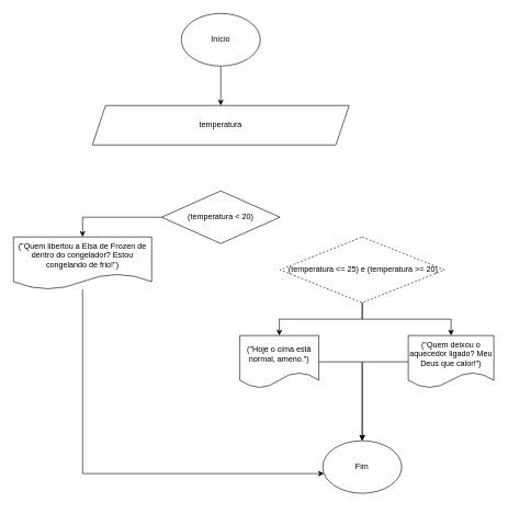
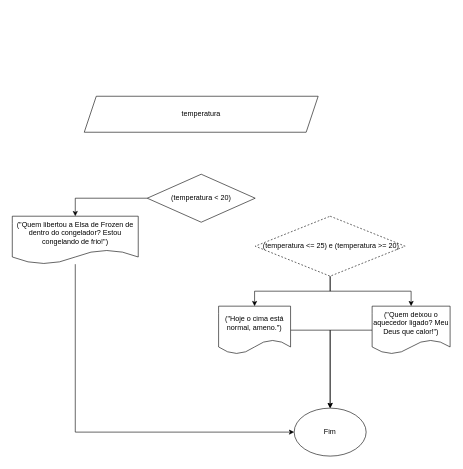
  <mxCell id="0" />
  <mxCell id="1" parent="0" />
- <mxCell id="2" style="edgeStyle=orthogonalEdgeStyle;rounded=0;orthogonalLoop=1;jettySize=auto;html=1;entryX=0.5;entryY=0;entryDx=0;entryDy=0;" edge="1" parent="1" source="3" target="4"><mxGeometry relative="1" as="geometry" /></mxCell>
- <mxCell id="3" value="Início" style="ellipse;whiteSpace=wrap;html=1;" vertex="1" parent="1"><mxGeometry x="275" y="20" width="120" height="80" as="geometry" /></mxCell>
  <mxCell id="4" value="&lt;div&gt;temperatura&lt;/div&gt;" style="shape=parallelogram;perimeter=parallelogramPerimeter;whiteSpace=wrap;html=1;fixedSize=1;" vertex="1" parent="1"><mxGeometry x="140" y="160" width="390" height="60" as="geometry" /></mxCell>
  <mxCell id="5" style="edgeStyle=orthogonalEdgeStyle;rounded=0;orthogonalLoop=1;jettySize=auto;html=1;entryX=0.5;entryY=0;entryDx=0;entryDy=0;" edge="1" parent="1" source="6" target="8"><mxGeometry relative="1" as="geometry" /></mxCell>
  <mxCell id="6" value="(temperatura &amp;lt; 20)" style="rhombus;whiteSpace=wrap;html=1;" vertex="1" parent="1"><mxGeometry x="245" y="290" width="180" height="80" as="geometry" /></mxCell>
  <mxCell id="7" style="edgeStyle=orthogonalEdgeStyle;rounded=0;orthogonalLoop=1;jettySize=auto;html=1;" edge="1" parent="1" source="8" target="16"><mxGeometry relative="1" as="geometry"><mxPoint x="125" y="700" as="targetPoint" /><Array as="points"><mxPoint x="125" y="720" /></Array></mxGeometry></mxCell>
  <mxCell id="8" value="(&quot;Quem libertou a Elsa de Frozen de dentro do congelador? Estou congelando de frio!&quot;)" style="shape=document;whiteSpace=wrap;html=1;boundedLbl=1;" vertex="1" parent="1"><mxGeometry x="20" y="360" width="210" height="80" as="geometry" /></mxCell>
  <mxCell id="9" style="edgeStyle=orthogonalEdgeStyle;rounded=0;orthogonalLoop=1;jettySize=auto;html=1;entryX=0.5;entryY=0;entryDx=0;entryDy=0;" edge="1" parent="1" source="11" target="13"><mxGeometry relative="1" as="geometry" /></mxCell>
  <mxCell id="10" style="edgeStyle=orthogonalEdgeStyle;rounded=0;orthogonalLoop=1;jettySize=auto;html=1;" edge="1" parent="1" source="11" target="15"><mxGeometry relative="1" as="geometry" /></mxCell>
  <mxCell id="11" value="&amp;nbsp;(temperatura &amp;lt;= 25) e (temperatura &amp;gt;= 20)" style="rhombus;whiteSpace=wrap;html=1;dashed=1;" vertex="1" parent="1"><mxGeometry x="425" y="360" width="250" height="100" as="geometry" /></mxCell>
  <mxCell id="12" style="edgeStyle=orthogonalEdgeStyle;rounded=0;orthogonalLoop=1;jettySize=auto;html=1;" edge="1" parent="1" source="13" target="16"><mxGeometry relative="1" as="geometry" /></mxCell>
  <mxCell id="13" value="(&quot;Hoje o cima está normal, ameno.&quot;)" style="shape=document;whiteSpace=wrap;html=1;boundedLbl=1;" vertex="1" parent="1"><mxGeometry x="364" y="510" width="120" height="80" as="geometry" /></mxCell>
  <mxCell id="14" style="edgeStyle=orthogonalEdgeStyle;rounded=0;orthogonalLoop=1;jettySize=auto;html=1;" edge="1" parent="1" source="15" target="16"><mxGeometry relative="1" as="geometry" /></mxCell>
  <mxCell id="15" value="(&quot;Quem deixou o aquecedor ligado? Meu Deus que calor!&quot;)" style="shape=document;whiteSpace=wrap;html=1;boundedLbl=1;" vertex="1" parent="1"><mxGeometry x="620" y="510" width="130" height="80" as="geometry" /></mxCell>
- <mxCell id="16" value="Fim" style="ellipse;whiteSpace=wrap;html=1;" vertex="1" parent="1"><mxGeometry x="490" y="670" width="120" height="80" as="geometry" /></mxCell>
+ <mxCell id="16" value="Fim" style="ellipse;whiteSpace=wrap;html=1;" vertex="1" parent="1"><mxGeometry x="490" y="680" width="120" height="80" as="geometry" /></mxCell>
